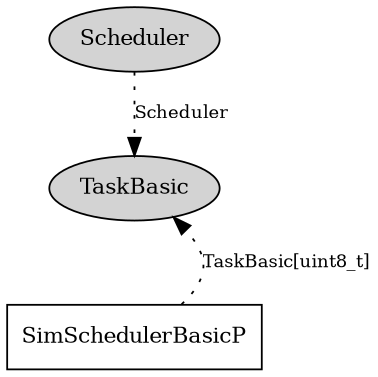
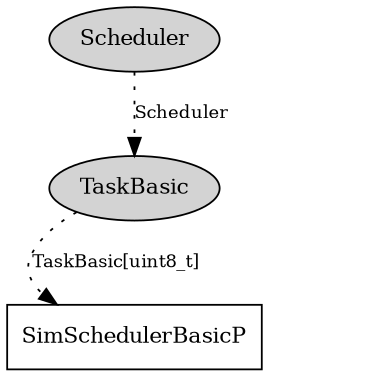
  digraph {
    node [fontsize=12 shape=ellipse style=filled]
    edge [fontsize=10 style=dotted]
    n1 [label=TaskBasic]
    SimSchedulerBasicP [shape=box style=""]
    n3 [label=Scheduler]
-   SimSchedulerBasicP -> n1 [label="TaskBasic[uint8_t]"]
+   n1 -> SimSchedulerBasicP [label="TaskBasic[uint8_t]"]
    n3 -> n1 [label=Scheduler]
  }
